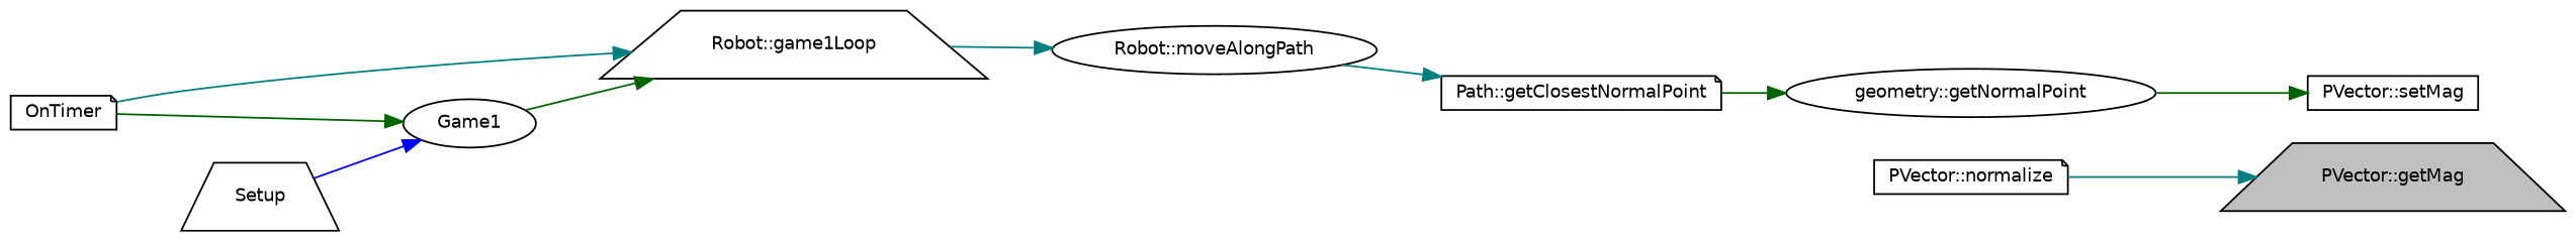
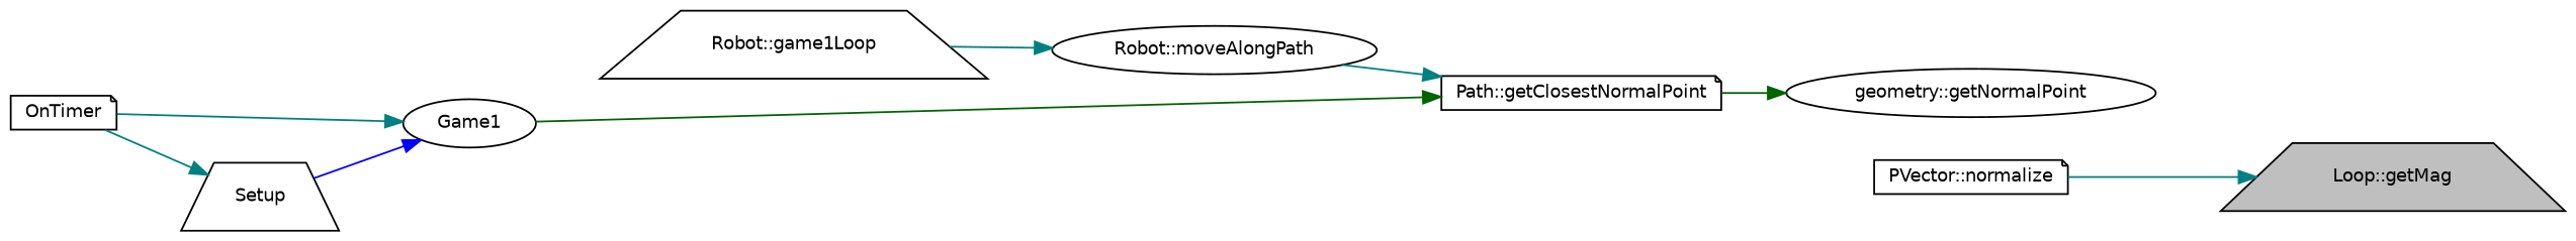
  digraph {
    rankdir=RL
    node [color=black fillcolor=white fontname=Helvetica fontsize=10 shape=trapezium style=filled]
    edge [color=teal dir=back fontname=Helvetica fontsize=10 labelfontname=Helvetica labelfontsize=10 style=solid]
-   n1 [fillcolor=grey75 fontcolor=black height=0.2 label="PVector::getMag" width=0.4]
+   n1 [fillcolor=grey75 fontcolor=black height=0.2 label="Loop::getMag" width=0.4]
    n2 [height=0.2 label="PVector::normalize" shape=note width=0.4]
-   n3 [height=0.2 label="PVector::setMag" shape=box width=0.4]
    n4 [height=0.2 label="geometry::getNormalPoint" shape=ellipse width=0.4]
    n5 [height=0.2 label="Path::getClosestNormalPoint" shape=note width=0.4]
    n6 [height=0.2 label="Robot::moveAlongPath" shape=ellipse width=0.4]
    n7 [height=0.2 label="Robot::game1Loop" width=0.4]
    n8 [height=0.2 label=Game1 shape=ellipse width=0.4]
    n9 [height=0.2 label=OnTimer shape=note width=0.4]
    n10 [height=0.2 label=Setup width=0.4]
    n1 -> n2
-   n3 -> n4 [color=darkgreen]
    n4 -> n5 [color=darkgreen]
    n5 -> n6
    n6 -> n7
-   n7 -> n8 [color=darkgreen]
-   n8 -> n9 [color=darkgreen]
+   n5 -> n8 [color=darkgreen]
+   n8 -> n9
    n8 -> n10 [color=blue]
-   n7 -> n9
+   n10 -> n9
  }
